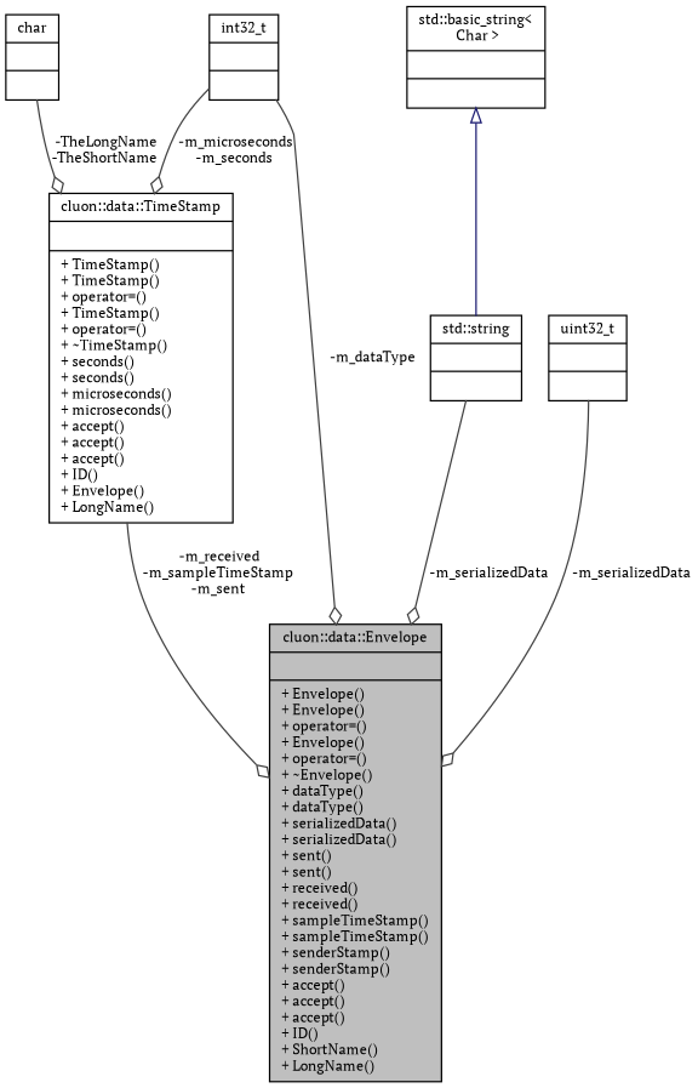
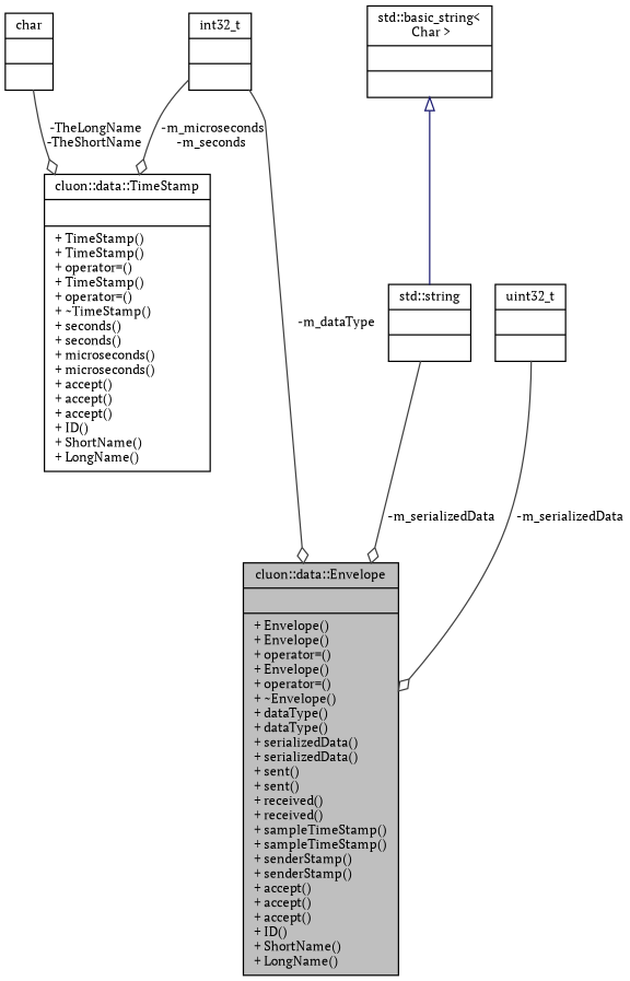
  digraph {
    fontname="PT Serif"
    node [color=black fillcolor=white fontname="PT Serif" fontsize=10 shape=record style=filled]
    edge [arrowhead=odiamond color=grey25 fontname="PT Serif" fontsize=10 labelfontname=Helvetica labelfontsize=10 style=solid]
    n1 [fillcolor=grey75 fontcolor=black height=0.2 label="{cluon::data::Envelope\n||+ Envelope()\l+ Envelope()\l+ operator=()\l+ Envelope()\l+ operator=()\l+ ~Envelope()\l+ dataType()\l+ dataType()\l+ serializedData()\l+ serializedData()\l+ sent()\l+ sent()\l+ received()\l+ received()\l+ sampleTimeStamp()\l+ sampleTimeStamp()\l+ senderStamp()\l+ senderStamp()\l+ accept()\l+ accept()\l+ accept()\l+ ID()\l+ ShortName()\l+ LongName()\l}" width=0.4]
    n2 [height=0.2 label="{char\n||}" width=0.4]
-   n3 [height=0.2 label="{cluon::data::TimeStamp\n||+ TimeStamp()\l+ TimeStamp()\l+ operator=()\l+ TimeStamp()\l+ operator=()\l+ ~TimeStamp()\l+ seconds()\l+ seconds()\l+ microseconds()\l+ microseconds()\l+ accept()\l+ accept()\l+ accept()\l+ ID()\l+ Envelope()\l+ LongName()\l}" width=0.4]
+   n3 [height=0.2 label="{cluon::data::TimeStamp\n||+ TimeStamp()\l+ TimeStamp()\l+ operator=()\l+ TimeStamp()\l+ operator=()\l+ ~TimeStamp()\l+ seconds()\l+ seconds()\l+ microseconds()\l+ microseconds()\l+ accept()\l+ accept()\l+ accept()\l+ ID()\l+ ShortName()\l+ LongName()\l}" width=0.4]
    n4 [height=0.2 label="{int32_t\n||}" width=0.4]
    n5 [height=0.2 label="{std::string\n||}" width=0.4]
    n6 [height=0.2 label="{std::basic_string\<\l Char \>\n||}" width=0.4]
    n7 [height=0.2 label="{uint32_t\n||}" width=0.4]
    n2 -> n3 [label=" -TheLongName\n-TheShortName"]
-   n3 -> n1 [label=" -m_received\n-m_sampleTimeStamp\n-m_sent"]
    n4 -> n1 [label=" -m_dataType"]
    n4 -> n3 [label=" -m_microseconds\n-m_seconds"]
    n5 -> n1 [label=" -m_serializedData"]
    n6 -> n5 [arrowtail=onormal color=midnightblue dir=back arrowhead=""]
    n7 -> n1 [label=" -m_serializedData"]
  }
